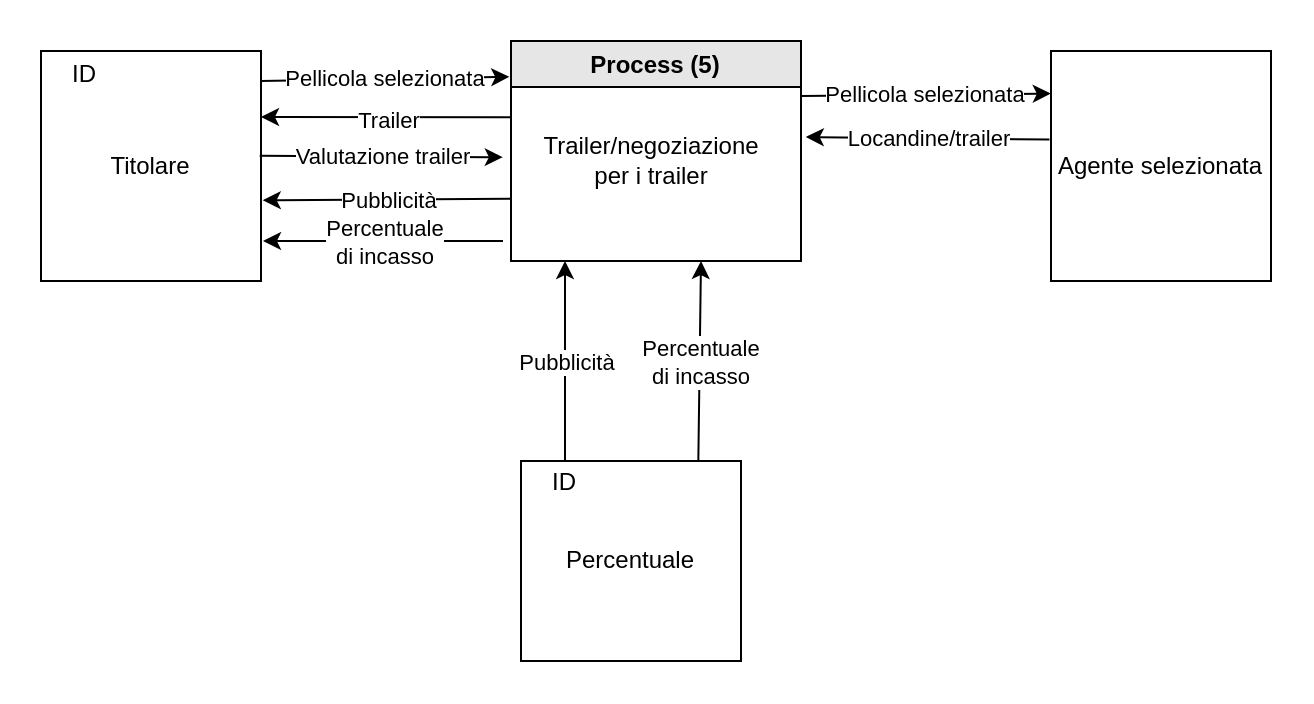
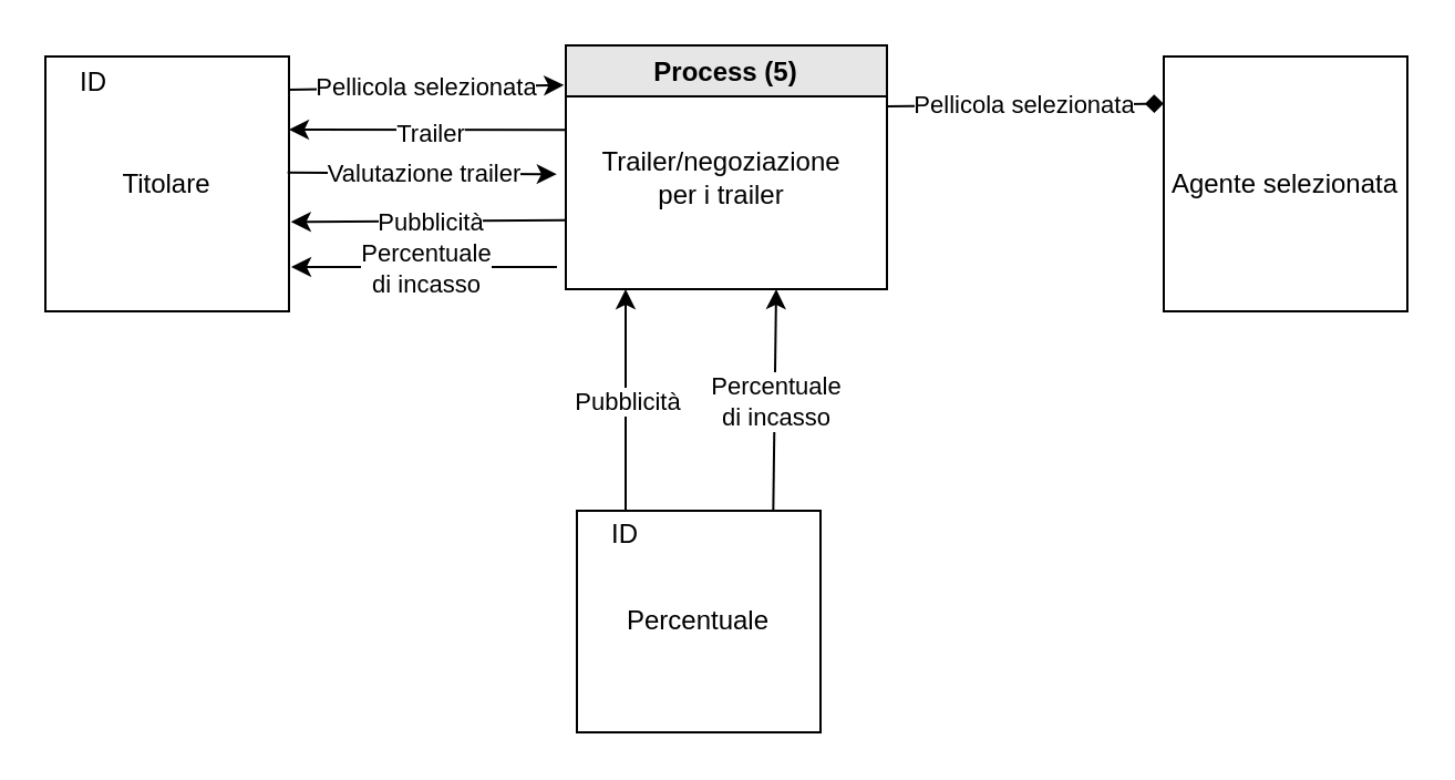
  <mxCell id="0" />
  <mxCell id="1" parent="0" />
  <mxCell id="2" value="Process (5)" style="swimlane;fillColor=#E6E6E6;" parent="1" vertex="1"><mxGeometry x="255" y="20" width="145" height="110" as="geometry" /></mxCell>
  <mxCell id="3" value="Trailer/negoziazione &lt;br&gt;per i trailer" style="text;html=1;align=center;verticalAlign=middle;resizable=0;points=[];autosize=1;strokeColor=none;fillColor=none;" parent="2" vertex="1"><mxGeometry x="-5" y="40" width="150" height="40" as="geometry" /></mxCell>
  <mxCell id="4" value="" style="group" parent="1" vertex="1" connectable="0"><mxGeometry x="20" y="25" width="110" height="115" as="geometry" /></mxCell>
  <mxCell id="5" value="Titolare" style="rounded=0;whiteSpace=wrap;html=1;fillColor=none;" parent="4" vertex="1"><mxGeometry width="110.0" height="115.0" as="geometry" /></mxCell>
  <mxCell id="6" value="ID" style="text;html=1;strokeColor=none;fillColor=none;align=center;verticalAlign=middle;whiteSpace=wrap;rounded=0;" parent="4" vertex="1"><mxGeometry width="44" height="24.643" as="geometry" /></mxCell>
  <mxCell id="7" value="Agente selezionata" style="rounded=0;whiteSpace=wrap;html=1;fillColor=none;" parent="1" vertex="1"><mxGeometry x="525" y="25" width="110" height="115" as="geometry" /></mxCell>
  <mxCell id="8" value="" style="group" parent="1" vertex="1" connectable="0"><mxGeometry x="260" y="230" width="110" height="100" as="geometry" /></mxCell>
  <mxCell id="9" value="Percentuale" style="rounded=0;whiteSpace=wrap;html=1;fillColor=none;" parent="8" vertex="1"><mxGeometry width="110.0" height="100" as="geometry" /></mxCell>
  <mxCell id="10" value="ID" style="text;html=1;strokeColor=none;fillColor=none;align=center;verticalAlign=middle;whiteSpace=wrap;rounded=0;" parent="8" vertex="1"><mxGeometry width="44" height="21.429" as="geometry" /></mxCell>
  <mxCell id="11" value="" style="endArrow=classic;html=1;rounded=0;entryX=-0.006;entryY=0.163;entryDx=0;entryDy=0;entryPerimeter=0;" parent="1" target="2" edge="1"><mxGeometry relative="1" as="geometry"><mxPoint x="130" y="40" as="sourcePoint" /><mxPoint x="250" y="40" as="targetPoint" /></mxGeometry></mxCell>
  <mxCell id="12" value="Pellicola selezionata" style="edgeLabel;resizable=0;html=1;align=center;verticalAlign=middle;" parent="11" connectable="0" vertex="1"><mxGeometry relative="1" as="geometry" /></mxCell>
- <mxCell id="13" value="" style="endArrow=classic;html=1;rounded=0;entryX=-0.001;entryY=0.185;entryDx=0;entryDy=0;exitX=1;exitY=0.25;exitDx=0;exitDy=0;entryPerimeter=0;" parent="1" source="2" target="7" edge="1"><mxGeometry relative="1" as="geometry"><mxPoint x="405" y="50" as="sourcePoint" /><mxPoint x="515" y="70" as="targetPoint" /></mxGeometry></mxCell>
+ <mxCell id="13" value="" style="endArrow=diamond;html=1;rounded=0;entryX=-0.001;entryY=0.185;entryDx=0;entryDy=0;exitX=1;exitY=0.25;exitDx=0;exitDy=0;entryPerimeter=0;" parent="1" source="2" target="7" edge="1"><mxGeometry relative="1" as="geometry"><mxPoint x="405" y="50" as="sourcePoint" /><mxPoint x="515" y="70" as="targetPoint" /></mxGeometry></mxCell>
  <mxCell id="14" value="Pellicola selezionata" style="edgeLabel;resizable=0;html=1;align=center;verticalAlign=middle;" parent="13" connectable="0" vertex="1"><mxGeometry relative="1" as="geometry" /></mxCell>
- <mxCell id="15" value="" style="endArrow=classic;html=1;rounded=0;entryX=1.016;entryY=0.2;entryDx=0;entryDy=0;exitX=-0.007;exitY=0.385;exitDx=0;exitDy=0;exitPerimeter=0;entryPerimeter=0;" parent="1" source="7" target="3" edge="1"><mxGeometry relative="1" as="geometry"><mxPoint x="140" y="60" as="sourcePoint" /><mxPoint x="265" y="58" as="targetPoint" /></mxGeometry></mxCell>
- <mxCell id="16" value="Locandine/trailer" style="edgeLabel;resizable=0;html=1;align=center;verticalAlign=middle;" parent="15" connectable="0" vertex="1"><mxGeometry relative="1" as="geometry" /></mxCell>
  <mxCell id="17" value="" style="endArrow=classic;html=1;rounded=0;exitX=0.035;exitY=-0.047;exitDx=0;exitDy=0;exitPerimeter=0;" parent="1" source="3" edge="1"><mxGeometry relative="1" as="geometry"><mxPoint x="255" y="70" as="sourcePoint" /><mxPoint x="130" y="58" as="targetPoint" /><Array as="points" /></mxGeometry></mxCell>
  <mxCell id="18" value="Trailer" style="edgeLabel;resizable=0;html=1;align=center;verticalAlign=middle;" parent="17" connectable="0" vertex="1"><mxGeometry relative="1" as="geometry"><mxPoint x="1" y="1" as="offset" /></mxGeometry></mxCell>
  <mxCell id="19" value="" style="endArrow=classic;html=1;rounded=0;entryX=0.006;entryY=0.453;entryDx=0;entryDy=0;exitX=0.994;exitY=0.455;exitDx=0;exitDy=0;exitPerimeter=0;entryPerimeter=0;" parent="1" source="5" target="3" edge="1"><mxGeometry relative="1" as="geometry"><mxPoint x="130" y="92" as="sourcePoint" /><mxPoint x="255" y="90" as="targetPoint" /></mxGeometry></mxCell>
  <mxCell id="20" value="Valutazione trailer" style="edgeLabel;resizable=0;html=1;align=center;verticalAlign=middle;" parent="19" connectable="0" vertex="1"><mxGeometry relative="1" as="geometry" /></mxCell>
  <mxCell id="21" value="" style="endArrow=classic;html=1;rounded=0;exitX=0.5;exitY=0;exitDx=0;exitDy=0;" parent="1" source="10" edge="1"><mxGeometry relative="1" as="geometry"><mxPoint x="240" y="210" as="sourcePoint" /><mxPoint x="282" y="130" as="targetPoint" /></mxGeometry></mxCell>
  <mxCell id="22" value="Pubblicità" style="edgeLabel;resizable=0;html=1;align=center;verticalAlign=middle;" parent="21" connectable="0" vertex="1"><mxGeometry relative="1" as="geometry" /></mxCell>
  <mxCell id="23" value="" style="endArrow=classic;html=1;rounded=0;entryX=1.008;entryY=0.649;entryDx=0;entryDy=0;entryPerimeter=0;exitX=0.035;exitY=0.971;exitDx=0;exitDy=0;exitPerimeter=0;" parent="1" source="3" target="5" edge="1"><mxGeometry relative="1" as="geometry"><mxPoint x="250" y="110" as="sourcePoint" /><mxPoint x="130" y="110" as="targetPoint" /></mxGeometry></mxCell>
  <mxCell id="24" value="Pubblicità" style="edgeLabel;resizable=0;html=1;align=center;verticalAlign=middle;" parent="23" connectable="0" vertex="1"><mxGeometry relative="1" as="geometry" /></mxCell>
  <mxCell id="25" value="" style="endArrow=classic;html=1;rounded=0;exitX=0.806;exitY=0;exitDx=0;exitDy=0;exitPerimeter=0;" parent="1" source="9" edge="1"><mxGeometry relative="1" as="geometry"><mxPoint x="334" y="212" as="sourcePoint" /><mxPoint x="350" y="130" as="targetPoint" /></mxGeometry></mxCell>
  <mxCell id="26" value="Percentuale &lt;br&gt;di incasso" style="edgeLabel;resizable=0;html=1;align=center;verticalAlign=middle;" parent="25" connectable="0" vertex="1"><mxGeometry relative="1" as="geometry" /></mxCell>
  <mxCell id="27" value="" style="endArrow=classic;html=1;rounded=0;" parent="1" edge="1"><mxGeometry relative="1" as="geometry"><mxPoint x="251" y="120" as="sourcePoint" /><mxPoint x="131" y="120" as="targetPoint" /></mxGeometry></mxCell>
  <mxCell id="28" value="Percentuale &lt;br&gt;di incasso" style="edgeLabel;resizable=0;html=1;align=center;verticalAlign=middle;" parent="27" connectable="0" vertex="1"><mxGeometry relative="1" as="geometry" /></mxCell>
